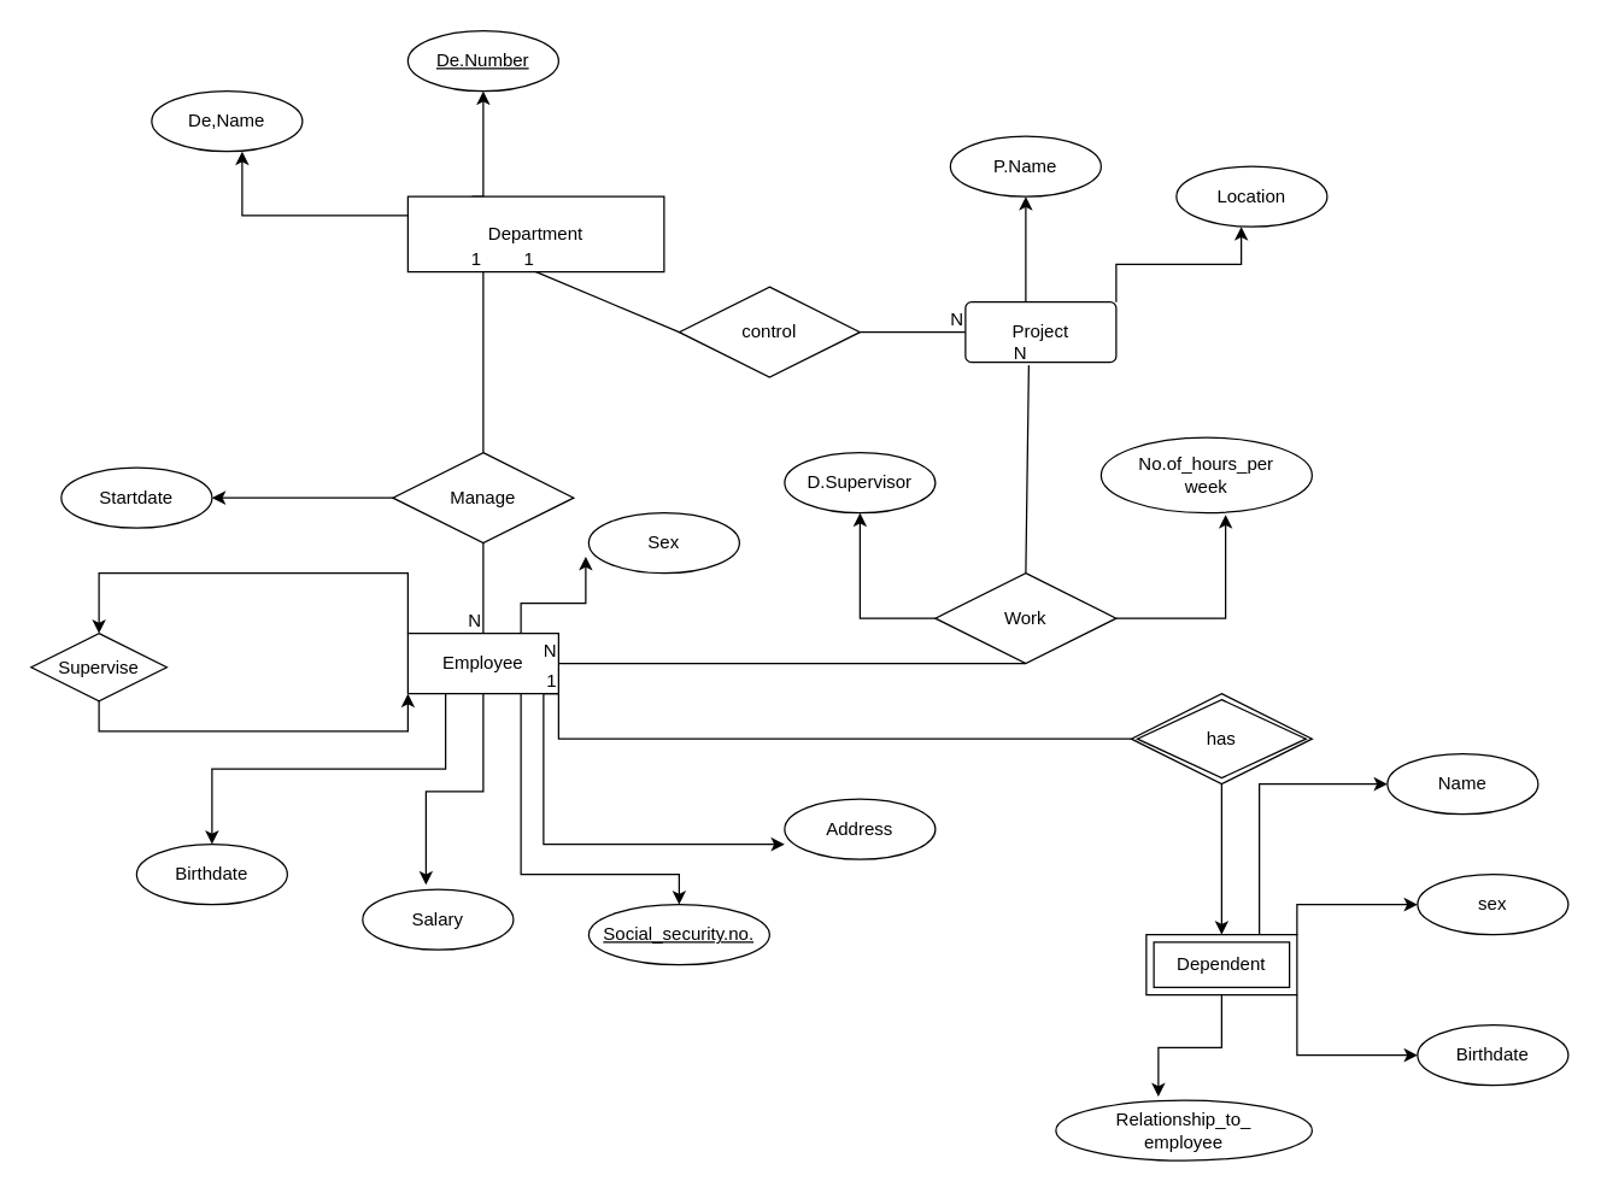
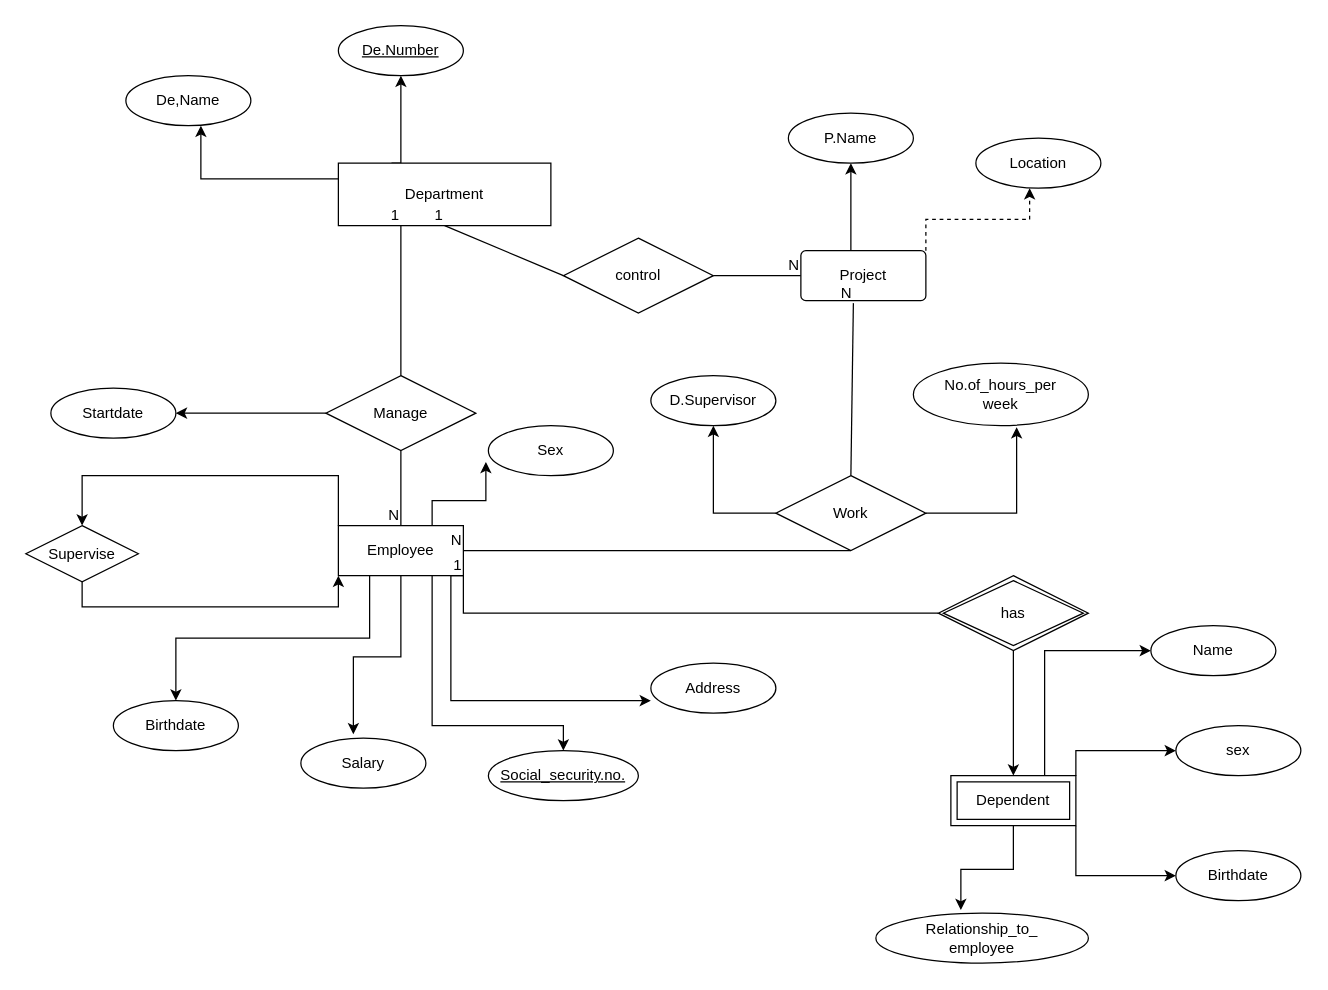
  <mxCell id="0" />
  <mxCell id="1" parent="0" />
  <mxCell id="2" style="edgeStyle=orthogonalEdgeStyle;rounded=0;orthogonalLoop=1;jettySize=auto;html=1;exitX=0;exitY=0.25;exitDx=0;exitDy=0;entryX=0.6;entryY=1;entryDx=0;entryDy=0;entryPerimeter=0;" edge="1" parent="1" source="4" target="5"><mxGeometry relative="1" as="geometry" /></mxCell>
  <mxCell id="3" style="edgeStyle=orthogonalEdgeStyle;rounded=0;orthogonalLoop=1;jettySize=auto;html=1;exitX=0.25;exitY=0;exitDx=0;exitDy=0;entryX=0.5;entryY=1;entryDx=0;entryDy=0;" edge="1" parent="1" source="4"><mxGeometry relative="1" as="geometry"><mxPoint x="320" y="60" as="targetPoint" /><Array as="points"><mxPoint x="320" y="130" /></Array></mxGeometry></mxCell>
  <mxCell id="4" value="Department" style="whiteSpace=wrap;html=1;align=center;" vertex="1" parent="1"><mxGeometry x="270" y="130" width="170" height="50" as="geometry" /></mxCell>
  <mxCell id="5" value="De,Name" style="ellipse;whiteSpace=wrap;html=1;align=center;" vertex="1" parent="1"><mxGeometry x="100" y="60" width="100" height="40" as="geometry" /></mxCell>
  <mxCell id="6" value="control" style="shape=rhombus;perimeter=rhombusPerimeter;whiteSpace=wrap;html=1;align=center;" vertex="1" parent="1"><mxGeometry x="450" y="190" width="120" height="60" as="geometry" /></mxCell>
  <mxCell id="7" value="" style="endArrow=none;html=1;rounded=0;entryX=0.5;entryY=1;entryDx=0;entryDy=0;exitX=0;exitY=0.5;exitDx=0;exitDy=0;" edge="1" parent="1" source="6" target="4"><mxGeometry relative="1" as="geometry"><mxPoint x="310" y="200" as="sourcePoint" /><mxPoint x="470" y="200" as="targetPoint" /><Array as="points" /></mxGeometry></mxCell>
  <mxCell id="8" value="1" style="resizable=0;html=1;whiteSpace=wrap;align=right;verticalAlign=bottom;" connectable="0" vertex="1" parent="7"><mxGeometry x="1" relative="1" as="geometry" /></mxCell>
  <mxCell id="9" value="" style="endArrow=none;html=1;rounded=0;exitX=1;exitY=0.5;exitDx=0;exitDy=0;" edge="1" parent="1" source="6"><mxGeometry relative="1" as="geometry"><mxPoint x="310" y="200" as="sourcePoint" /><mxPoint x="640" y="220" as="targetPoint" /></mxGeometry></mxCell>
  <mxCell id="10" value="N" style="resizable=0;html=1;whiteSpace=wrap;align=right;verticalAlign=bottom;" connectable="0" vertex="1" parent="9"><mxGeometry x="1" relative="1" as="geometry" /></mxCell>
  <mxCell id="11" style="edgeStyle=orthogonalEdgeStyle;rounded=0;orthogonalLoop=1;jettySize=auto;html=1;exitX=0.5;exitY=0;exitDx=0;exitDy=0;entryX=0.5;entryY=1;entryDx=0;entryDy=0;" edge="1" parent="1" source="13" target="15"><mxGeometry relative="1" as="geometry"><Array as="points"><mxPoint x="680" y="200" /></Array></mxGeometry></mxCell>
- <mxCell id="12" style="edgeStyle=orthogonalEdgeStyle;rounded=0;orthogonalLoop=1;jettySize=auto;html=1;exitX=1;exitY=0;exitDx=0;exitDy=0;entryX=0.43;entryY=1;entryDx=0;entryDy=0;entryPerimeter=0;" edge="1" parent="1" source="13" target="16"><mxGeometry relative="1" as="geometry" /></mxCell>
+ <mxCell id="12" style="edgeStyle=orthogonalEdgeStyle;rounded=0;orthogonalLoop=1;jettySize=auto;html=1;exitX=1;exitY=0;exitDx=0;exitDy=0;entryX=0.43;entryY=1;entryDx=0;entryDy=0;entryPerimeter=0;dashed=1;" edge="1" parent="1" source="13" target="16"><mxGeometry relative="1" as="geometry" /></mxCell>
  <mxCell id="13" value="Project" style="rounded=1;arcSize=10;whiteSpace=wrap;html=1;align=center;" vertex="1" parent="1"><mxGeometry x="640" y="200" width="100" height="40" as="geometry" /></mxCell>
  <mxCell id="14" value="De.Number" style="ellipse;whiteSpace=wrap;html=1;align=center;fontStyle=4;" vertex="1" parent="1"><mxGeometry x="270" width="100" height="40" as="geometry" y="20" /></mxCell>
  <mxCell id="15" value="P.Name" style="ellipse;whiteSpace=wrap;html=1;align=center;" vertex="1" parent="1"><mxGeometry x="630" y="90" width="100" height="40" as="geometry" /></mxCell>
  <mxCell id="16" value="Location" style="ellipse;whiteSpace=wrap;html=1;align=center;" vertex="1" parent="1"><mxGeometry x="780" y="110" width="100" height="40" as="geometry" /></mxCell>
  <mxCell id="17" value="" style="endArrow=none;html=1;rounded=0;" edge="1" parent="1"><mxGeometry relative="1" as="geometry"><mxPoint x="320" y="300" as="sourcePoint" /><mxPoint x="320" y="180" as="targetPoint" /></mxGeometry></mxCell>
  <mxCell id="18" value="1" style="resizable=0;html=1;whiteSpace=wrap;align=right;verticalAlign=bottom;" connectable="0" vertex="1" parent="17"><mxGeometry x="1" relative="1" as="geometry" /></mxCell>
  <mxCell id="19" style="edgeStyle=orthogonalEdgeStyle;rounded=0;orthogonalLoop=1;jettySize=auto;html=1;exitX=0;exitY=0.5;exitDx=0;exitDy=0;entryX=1;entryY=0.5;entryDx=0;entryDy=0;" edge="1" parent="1" source="20" target="21"><mxGeometry relative="1" as="geometry" /></mxCell>
  <mxCell id="20" value="Manage" style="shape=rhombus;perimeter=rhombusPerimeter;whiteSpace=wrap;html=1;align=center;" vertex="1" parent="1"><mxGeometry x="260" y="300" width="120" height="60" as="geometry" /></mxCell>
  <mxCell id="21" value="Startdate" style="ellipse;whiteSpace=wrap;html=1;align=center;" vertex="1" parent="1"><mxGeometry x="40" y="310" width="100" height="40" as="geometry" /></mxCell>
  <mxCell id="22" value="" style="endArrow=none;html=1;rounded=0;exitX=0.5;exitY=1;exitDx=0;exitDy=0;entryX=0.5;entryY=0;entryDx=0;entryDy=0;" edge="1" parent="1" source="20" target="30"><mxGeometry relative="1" as="geometry"><mxPoint x="480" y="230" as="sourcePoint" /><mxPoint x="320" y="430" as="targetPoint" /><Array as="points"><mxPoint x="320" y="400" /></Array></mxGeometry></mxCell>
  <mxCell id="23" value="N" style="resizable=0;html=1;whiteSpace=wrap;align=right;verticalAlign=bottom;" connectable="0" vertex="1" parent="22"><mxGeometry x="1" relative="1" as="geometry" /></mxCell>
  <mxCell id="24" style="edgeStyle=orthogonalEdgeStyle;rounded=0;orthogonalLoop=1;jettySize=auto;html=1;exitX=0;exitY=0;exitDx=0;exitDy=0;entryX=0.5;entryY=0;entryDx=0;entryDy=0;" edge="1" parent="1" source="30" target="32"><mxGeometry relative="1" as="geometry"><Array as="points"><mxPoint x="270" y="380" /><mxPoint x="65" y="380" /></Array></mxGeometry></mxCell>
  <mxCell id="25" style="edgeStyle=orthogonalEdgeStyle;rounded=0;orthogonalLoop=1;jettySize=auto;html=1;exitX=0.75;exitY=0;exitDx=0;exitDy=0;entryX=-0.02;entryY=0.725;entryDx=0;entryDy=0;entryPerimeter=0;" edge="1" parent="1" source="30" target="33"><mxGeometry relative="1" as="geometry" /></mxCell>
  <mxCell id="26" style="edgeStyle=orthogonalEdgeStyle;rounded=0;orthogonalLoop=1;jettySize=auto;html=1;exitX=0.25;exitY=1;exitDx=0;exitDy=0;entryX=0.5;entryY=0;entryDx=0;entryDy=0;" edge="1" parent="1" source="30" target="35"><mxGeometry relative="1" as="geometry" /></mxCell>
  <mxCell id="27" style="edgeStyle=orthogonalEdgeStyle;rounded=0;orthogonalLoop=1;jettySize=auto;html=1;exitX=0.5;exitY=1;exitDx=0;exitDy=0;entryX=0.42;entryY=-0.075;entryDx=0;entryDy=0;entryPerimeter=0;" edge="1" parent="1" source="30" target="34"><mxGeometry relative="1" as="geometry" /></mxCell>
  <mxCell id="28" style="edgeStyle=orthogonalEdgeStyle;rounded=0;orthogonalLoop=1;jettySize=auto;html=1;exitX=0.75;exitY=1;exitDx=0;exitDy=0;entryX=0.5;entryY=0;entryDx=0;entryDy=0;" edge="1" parent="1" source="30" target="37"><mxGeometry relative="1" as="geometry"><mxPoint x="410" y="600" as="targetPoint" /><Array as="points"><mxPoint x="345" y="580" /><mxPoint x="450" y="580" /></Array></mxGeometry></mxCell>
  <mxCell id="29" style="edgeStyle=orthogonalEdgeStyle;rounded=0;orthogonalLoop=1;jettySize=auto;html=1;exitX=1;exitY=1;exitDx=0;exitDy=0;entryX=0;entryY=0.75;entryDx=0;entryDy=0;entryPerimeter=0;" edge="1" parent="1" source="30" target="36"><mxGeometry relative="1" as="geometry"><Array as="points"><mxPoint x="360" y="460" /><mxPoint x="360" y="560" /></Array></mxGeometry></mxCell>
  <mxCell id="30" value="Employee" style="whiteSpace=wrap;html=1;align=center;" vertex="1" parent="1"><mxGeometry x="270" y="420" width="100" height="40" as="geometry" /></mxCell>
  <mxCell id="31" style="edgeStyle=orthogonalEdgeStyle;rounded=0;orthogonalLoop=1;jettySize=auto;html=1;exitX=0.5;exitY=1;exitDx=0;exitDy=0;entryX=0;entryY=1;entryDx=0;entryDy=0;" edge="1" parent="1" source="32" target="30"><mxGeometry relative="1" as="geometry" /></mxCell>
  <mxCell id="32" value="Supervise" style="shape=rhombus;perimeter=rhombusPerimeter;whiteSpace=wrap;html=1;align=center;" vertex="1" parent="1"><mxGeometry x="20" y="420" width="90" height="45" as="geometry" /></mxCell>
  <mxCell id="33" value="Sex" style="ellipse;whiteSpace=wrap;html=1;align=center;" vertex="1" parent="1"><mxGeometry x="390" y="340" width="100" height="40" as="geometry" /></mxCell>
  <mxCell id="34" value="Salary" style="ellipse;whiteSpace=wrap;html=1;align=center;" vertex="1" parent="1"><mxGeometry x="240" y="590" width="100" height="40" as="geometry" /></mxCell>
  <mxCell id="35" value="Birthdate" style="ellipse;whiteSpace=wrap;html=1;align=center;" vertex="1" parent="1"><mxGeometry x="90" y="560" width="100" height="40" as="geometry" /></mxCell>
  <mxCell id="36" value="Address" style="ellipse;whiteSpace=wrap;html=1;align=center;" vertex="1" parent="1"><mxGeometry x="520" y="530" width="100" height="40" as="geometry" /></mxCell>
  <mxCell id="37" value="Social_security.no." style="ellipse;whiteSpace=wrap;html=1;align=center;fontStyle=4;" vertex="1" parent="1"><mxGeometry x="390" y="600" width="120" height="40" as="geometry" /></mxCell>
  <mxCell id="38" value="" style="endArrow=none;html=1;rounded=0;entryX=0.42;entryY=1.05;entryDx=0;entryDy=0;entryPerimeter=0;" edge="1" parent="1" target="13"><mxGeometry relative="1" as="geometry"><mxPoint x="680" y="380" as="sourcePoint" /><mxPoint x="570" y="390" as="targetPoint" /></mxGeometry></mxCell>
  <mxCell id="39" value="N" style="resizable=0;html=1;whiteSpace=wrap;align=right;verticalAlign=bottom;" connectable="0" vertex="1" parent="38"><mxGeometry x="1" relative="1" as="geometry" /></mxCell>
  <mxCell id="40" style="edgeStyle=orthogonalEdgeStyle;rounded=0;orthogonalLoop=1;jettySize=auto;html=1;exitX=0;exitY=0.5;exitDx=0;exitDy=0;entryX=0.5;entryY=1;entryDx=0;entryDy=0;" edge="1" parent="1" source="42" target="43"><mxGeometry relative="1" as="geometry" /></mxCell>
  <mxCell id="41" style="edgeStyle=orthogonalEdgeStyle;rounded=0;orthogonalLoop=1;jettySize=auto;html=1;exitX=1;exitY=0.5;exitDx=0;exitDy=0;entryX=0.59;entryY=1.025;entryDx=0;entryDy=0;entryPerimeter=0;" edge="1" parent="1" source="42" target="44"><mxGeometry relative="1" as="geometry" /></mxCell>
  <mxCell id="42" value="Work" style="shape=rhombus;perimeter=rhombusPerimeter;whiteSpace=wrap;html=1;align=center;" vertex="1" parent="1"><mxGeometry x="620" y="380" width="120" height="60" as="geometry" /></mxCell>
  <mxCell id="43" value="D.Supervisor" style="ellipse;whiteSpace=wrap;html=1;align=center;" vertex="1" parent="1"><mxGeometry x="520" y="300" width="100" height="40" as="geometry" /></mxCell>
  <mxCell id="44" value="No.of_hours_per&lt;br&gt;week" style="ellipse;whiteSpace=wrap;html=1;align=center;" vertex="1" parent="1"><mxGeometry x="730" y="290" width="140" height="50" as="geometry" /></mxCell>
  <mxCell id="45" style="edgeStyle=orthogonalEdgeStyle;rounded=0;orthogonalLoop=1;jettySize=auto;html=1;exitX=0.5;exitY=1;exitDx=0;exitDy=0;" edge="1" parent="1" source="46"><mxGeometry relative="1" as="geometry"><mxPoint x="810" y="620" as="targetPoint" /></mxGeometry></mxCell>
  <mxCell id="46" value="has" style="shape=rhombus;double=1;perimeter=rhombusPerimeter;whiteSpace=wrap;html=1;align=center;" vertex="1" parent="1"><mxGeometry x="750" y="460" width="120" height="60" as="geometry" /></mxCell>
  <mxCell id="47" value="" style="endArrow=none;html=1;rounded=0;exitX=0;exitY=0.5;exitDx=0;exitDy=0;" edge="1" parent="1" source="46"><mxGeometry relative="1" as="geometry"><mxPoint x="410" y="390" as="sourcePoint" /><mxPoint x="370" y="460" as="targetPoint" /><Array as="points"><mxPoint x="370" y="490" /></Array></mxGeometry></mxCell>
  <mxCell id="48" value="1" style="resizable=0;html=1;whiteSpace=wrap;align=right;verticalAlign=bottom;" connectable="0" vertex="1" parent="47"><mxGeometry x="1" relative="1" as="geometry" /></mxCell>
  <mxCell id="49" style="edgeStyle=orthogonalEdgeStyle;rounded=0;orthogonalLoop=1;jettySize=auto;html=1;exitX=0.75;exitY=0;exitDx=0;exitDy=0;entryX=0;entryY=0.5;entryDx=0;entryDy=0;" edge="1" parent="1" source="53" target="57"><mxGeometry relative="1" as="geometry" /></mxCell>
  <mxCell id="50" style="edgeStyle=orthogonalEdgeStyle;rounded=0;orthogonalLoop=1;jettySize=auto;html=1;exitX=1;exitY=0;exitDx=0;exitDy=0;entryX=0;entryY=0.5;entryDx=0;entryDy=0;" edge="1" parent="1" source="53" target="56"><mxGeometry relative="1" as="geometry" /></mxCell>
  <mxCell id="51" style="edgeStyle=orthogonalEdgeStyle;rounded=0;orthogonalLoop=1;jettySize=auto;html=1;exitX=1;exitY=1;exitDx=0;exitDy=0;entryX=0;entryY=0.5;entryDx=0;entryDy=0;" edge="1" parent="1" source="53" target="55"><mxGeometry relative="1" as="geometry" /></mxCell>
  <mxCell id="52" style="edgeStyle=orthogonalEdgeStyle;rounded=0;orthogonalLoop=1;jettySize=auto;html=1;exitX=0.5;exitY=1;exitDx=0;exitDy=0;entryX=0.4;entryY=-0.061;entryDx=0;entryDy=0;entryPerimeter=0;" edge="1" parent="1" source="53" target="54"><mxGeometry relative="1" as="geometry" /></mxCell>
  <mxCell id="53" value="Dependent" style="shape=ext;margin=3;double=1;whiteSpace=wrap;html=1;align=center;" vertex="1" parent="1"><mxGeometry x="760" y="620" width="100" height="40" as="geometry" /></mxCell>
  <mxCell id="54" value="Relationship_to_&lt;br&gt;employee" style="ellipse;whiteSpace=wrap;html=1;align=center;" vertex="1" parent="1"><mxGeometry x="700" y="730" width="170" height="40" as="geometry" /></mxCell>
  <mxCell id="55" value="Birthdate" style="ellipse;whiteSpace=wrap;html=1;align=center;" vertex="1" parent="1"><mxGeometry x="940" y="680" width="100" height="40" as="geometry" /></mxCell>
  <mxCell id="56" value="sex" style="ellipse;whiteSpace=wrap;html=1;align=center;" vertex="1" parent="1"><mxGeometry x="940" y="580" width="100" height="40" as="geometry" /></mxCell>
  <mxCell id="57" value="Name" style="ellipse;whiteSpace=wrap;html=1;align=center;" vertex="1" parent="1"><mxGeometry x="920" y="500" width="100" height="40" as="geometry" /></mxCell>
  <mxCell id="58" value="" style="endArrow=none;html=1;rounded=0;exitX=0.5;exitY=1;exitDx=0;exitDy=0;entryX=1;entryY=0.5;entryDx=0;entryDy=0;" edge="1" parent="1" source="42" target="30"><mxGeometry relative="1" as="geometry"><mxPoint x="410" y="430" as="sourcePoint" /><mxPoint x="570" y="430" as="targetPoint" /></mxGeometry></mxCell>
  <mxCell id="59" value="N" style="resizable=0;html=1;whiteSpace=wrap;align=right;verticalAlign=bottom;" connectable="0" vertex="1" parent="58"><mxGeometry x="1" relative="1" as="geometry" /></mxCell>
